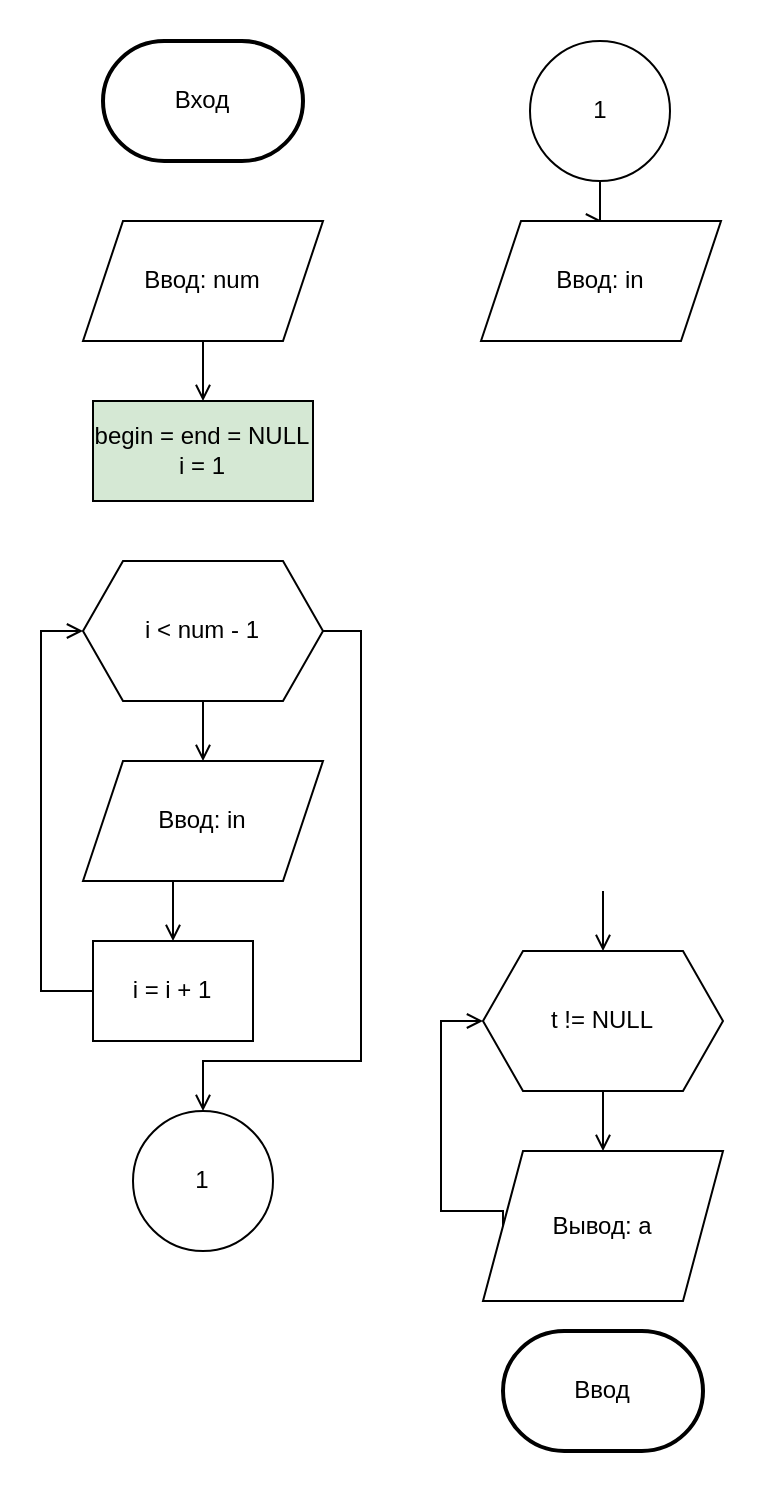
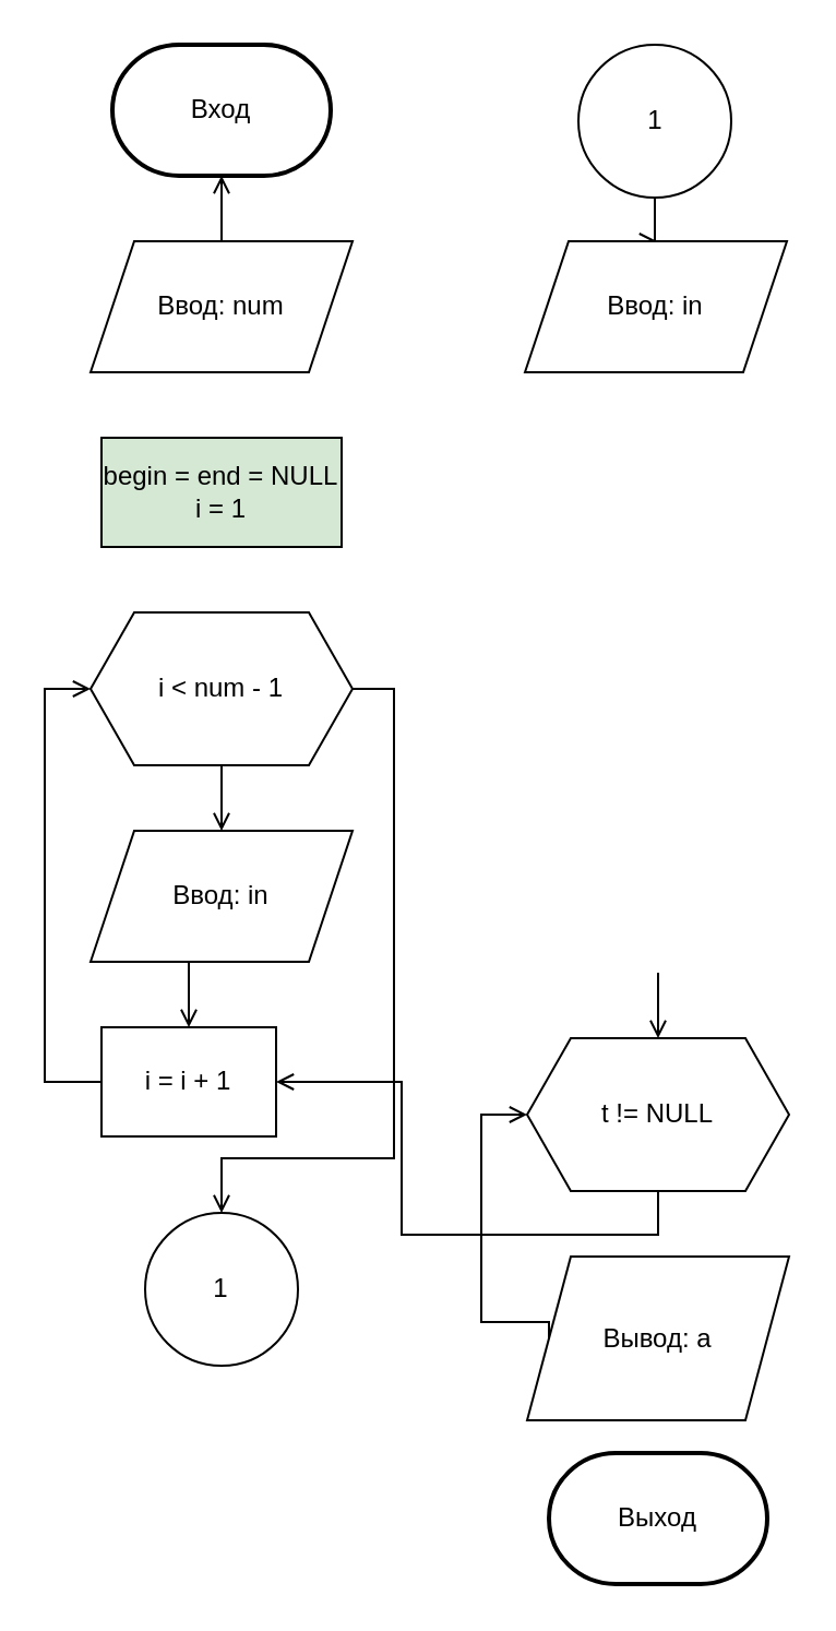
  <mxCell id="0" />
  <mxCell id="1" parent="0" />
  <mxCell id="2" value="Вход" style="strokeWidth=2;html=1;shape=mxgraph.flowchart.terminator;whiteSpace=wrap;" parent="1" vertex="1"><mxGeometry x="51" width="100" height="60" as="geometry" y="20" /></mxCell>
- <mxCell id="3" value="Ввод" style="strokeWidth=2;html=1;shape=mxgraph.flowchart.terminator;whiteSpace=wrap;" parent="1" vertex="1"><mxGeometry x="251" y="665" width="100" height="60" as="geometry" /></mxCell>
+ <mxCell id="3" value="Выход" style="strokeWidth=2;html=1;shape=mxgraph.flowchart.terminator;whiteSpace=wrap;" parent="1" vertex="1"><mxGeometry x="251" y="665" width="100" height="60" as="geometry" /></mxCell>
  <mxCell id="4" style="edgeStyle=orthogonalEdgeStyle;rounded=0;orthogonalLoop=1;jettySize=auto;html=1;endArrow=open;endFill=0;exitX=0.5;exitY=1;exitDx=0;exitDy=0;entryX=0.5;entryY=0;entryDx=0;entryDy=0;" parent="1" source="6" target="15" edge="1"><mxGeometry relative="1" as="geometry"><mxPoint x="101" y="430" as="sourcePoint" /><mxPoint x="101" y="460" as="targetPoint" /></mxGeometry></mxCell>
  <mxCell id="5" style="edgeStyle=orthogonalEdgeStyle;rounded=0;orthogonalLoop=1;jettySize=auto;html=1;endArrow=open;endFill=0;entryX=0.5;entryY=0;entryDx=0;entryDy=0;" parent="1" source="6" target="21" edge="1"><mxGeometry relative="1" as="geometry"><mxPoint x="-20" y="540" as="targetPoint" /><Array as="points"><mxPoint x="180" y="315" /><mxPoint x="180" y="530" /><mxPoint x="101" y="530" /></Array></mxGeometry></mxCell>
  <mxCell id="6" value="i &amp;lt; num - 1" style="shape=hexagon;perimeter=hexagonPerimeter2;whiteSpace=wrap;html=1;fixedSize=1;" parent="1" vertex="1"><mxGeometry x="41" y="280" width="120" height="70" as="geometry" /></mxCell>
- <mxCell id="7" style="edgeStyle=orthogonalEdgeStyle;rounded=0;orthogonalLoop=1;jettySize=auto;html=1;endArrow=open;endFill=0;" parent="1" source="8" target="9" edge="1"><mxGeometry relative="1" as="geometry" /></mxCell>
+ <mxCell id="7" style="edgeStyle=orthogonalEdgeStyle;rounded=0;orthogonalLoop=1;jettySize=auto;html=1;endArrow=open;endFill=0;" parent="1" source="8" target="2" edge="1"><mxGeometry relative="1" as="geometry" /></mxCell>
  <mxCell id="8" value="Ввод: num" style="shape=parallelogram;perimeter=parallelogramPerimeter;whiteSpace=wrap;html=1;fixedSize=1;" parent="1" vertex="1"><mxGeometry x="41" y="110" width="120" height="60" as="geometry" /></mxCell>
  <mxCell id="9" value="begin = end = NULL&lt;br&gt;i = 1" style="rounded=0;whiteSpace=wrap;html=1;fillColor=#d5e8d4;" parent="1" vertex="1"><mxGeometry x="46" y="200" width="110" height="50" as="geometry" /></mxCell>
  <mxCell id="10" style="edgeStyle=orthogonalEdgeStyle;rounded=0;orthogonalLoop=1;jettySize=auto;html=1;endArrow=open;endFill=0;exitX=0;exitY=0.5;exitDx=0;exitDy=0;" parent="1" source="13" edge="1"><mxGeometry relative="1" as="geometry"><mxPoint x="41" y="315" as="targetPoint" /><Array as="points"><mxPoint x="20" y="495" /><mxPoint x="20" y="315" /></Array><mxPoint x="51" y="750" as="sourcePoint" /></mxGeometry></mxCell>
  <mxCell id="11" style="edgeStyle=orthogonalEdgeStyle;rounded=0;orthogonalLoop=1;jettySize=auto;html=1;endArrow=open;endFill=0;" edge="1" parent="1" source="12"><mxGeometry relative="1" as="geometry"><mxPoint x="300" y="110" as="targetPoint" /></mxGeometry></mxCell>
  <mxCell id="12" value="1" style="ellipse;whiteSpace=wrap;html=1;aspect=fixed;" parent="1" vertex="1"><mxGeometry x="264.5" width="70" height="70" as="geometry" y="20" /></mxCell>
  <mxCell id="13" value="i = i + 1" style="rounded=0;whiteSpace=wrap;html=1;" parent="1" vertex="1"><mxGeometry x="46" y="470" width="80" height="50" as="geometry" /></mxCell>
  <mxCell id="14" style="edgeStyle=orthogonalEdgeStyle;rounded=0;orthogonalLoop=1;jettySize=auto;html=1;exitX=0.5;exitY=1;exitDx=0;exitDy=0;entryX=0.5;entryY=0;entryDx=0;entryDy=0;endArrow=open;endFill=0;" parent="1" source="15" target="13" edge="1"><mxGeometry relative="1" as="geometry" /></mxCell>
  <mxCell id="15" value="Ввод: in" style="shape=parallelogram;perimeter=parallelogramPerimeter;whiteSpace=wrap;html=1;fixedSize=1;" parent="1" vertex="1"><mxGeometry x="41" y="380" width="120" height="60" as="geometry" /></mxCell>
  <mxCell id="16" style="edgeStyle=orthogonalEdgeStyle;rounded=0;orthogonalLoop=1;jettySize=auto;html=1;entryX=0.5;entryY=0;entryDx=0;entryDy=0;endArrow=open;endFill=0;strokeColor=#000000;" parent="1" target="18" edge="1"><mxGeometry relative="1" as="geometry"><mxPoint x="301" y="445" as="sourcePoint" /></mxGeometry></mxCell>
- <mxCell id="17" style="edgeStyle=orthogonalEdgeStyle;rounded=0;orthogonalLoop=1;jettySize=auto;html=1;endArrow=open;endFill=0;exitX=0.5;exitY=1;exitDx=0;exitDy=0;entryX=0.5;entryY=0;entryDx=0;entryDy=0;" parent="1" source="18" target="20" edge="1"><mxGeometry relative="1" as="geometry"><mxPoint x="301" y="625" as="sourcePoint" /><mxPoint x="301" y="655" as="targetPoint" /></mxGeometry></mxCell>
+ <mxCell id="17" style="edgeStyle=orthogonalEdgeStyle;rounded=0;orthogonalLoop=1;jettySize=auto;html=1;endArrow=open;endFill=0;exitX=0.5;exitY=1;exitDx=0;exitDy=0;" parent="1" source="18" target="13" edge="1"><mxGeometry relative="1" as="geometry"><mxPoint x="301" y="625" as="sourcePoint" /><mxPoint x="301" y="655" as="targetPoint" /></mxGeometry></mxCell>
  <mxCell id="18" value="t != NULL" style="shape=hexagon;perimeter=hexagonPerimeter2;whiteSpace=wrap;html=1;fixedSize=1;" parent="1" vertex="1"><mxGeometry x="241" y="475" width="120" height="70" as="geometry" /></mxCell>
  <mxCell id="19" style="edgeStyle=orthogonalEdgeStyle;rounded=0;orthogonalLoop=1;jettySize=auto;html=1;endArrow=open;endFill=0;exitX=0;exitY=0.5;exitDx=0;exitDy=0;" parent="1" source="20" edge="1"><mxGeometry relative="1" as="geometry"><mxPoint x="241" y="510" as="targetPoint" /><Array as="points"><mxPoint x="220" y="605" /><mxPoint x="220" y="510" /></Array><mxPoint x="246" y="690" as="sourcePoint" /></mxGeometry></mxCell>
  <mxCell id="20" value="Вывод: a" style="shape=parallelogram;perimeter=parallelogramPerimeter;whiteSpace=wrap;html=1;fixedSize=1;" parent="1" vertex="1"><mxGeometry x="241" y="575" width="120" height="75" as="geometry" /></mxCell>
  <mxCell id="21" value="1" style="ellipse;whiteSpace=wrap;html=1;aspect=fixed;" parent="1" vertex="1"><mxGeometry x="66" y="555" width="70" height="70" as="geometry" /></mxCell>
  <mxCell id="22" value="Ввод: in" style="shape=parallelogram;perimeter=parallelogramPerimeter;whiteSpace=wrap;html=1;fixedSize=1;" vertex="1" parent="1"><mxGeometry x="240" y="110" width="120" height="60" as="geometry" /></mxCell>
